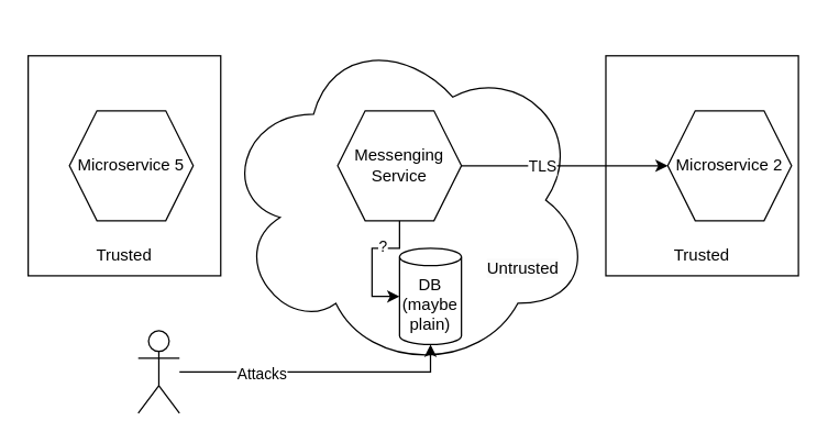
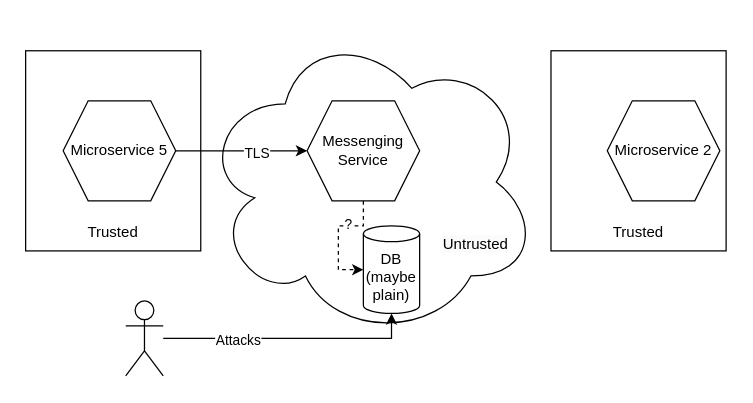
  <mxCell id="0" />
  <mxCell id="1" parent="0" />
  <mxCell id="2" value="&lt;br&gt;&lt;br&gt;&lt;br&gt;&lt;br&gt;&lt;br&gt;&lt;br&gt;&lt;br&gt;&lt;br&gt;&lt;br&gt;Trusted" style="rounded=0;whiteSpace=wrap;html=1;" vertex="1" parent="1"><mxGeometry x="440" y="40" width="140" height="160" as="geometry" /></mxCell>
  <mxCell id="3" value="&lt;br&gt;&lt;br&gt;&lt;br&gt;&lt;br&gt;&lt;br&gt;&lt;br&gt;&lt;br&gt;&lt;br&gt;&lt;br&gt;Trusted" style="rounded=0;whiteSpace=wrap;html=1;" vertex="1" parent="1"><mxGeometry x="20" y="40" width="140" height="160" as="geometry" /></mxCell>
  <mxCell id="4" value="" style="ellipse;shape=cloud;whiteSpace=wrap;html=1;" vertex="1" parent="1"><mxGeometry x="160" y="20" width="270" height="250" as="geometry" /></mxCell>
- <mxCell id="5" style="edgeStyle=orthogonalEdgeStyle;rounded=0;orthogonalLoop=1;jettySize=auto;html=1;entryX=0;entryY=0.5;entryDx=0;entryDy=0;exitX=1;exitY=0.5;exitDx=0;exitDy=0;" edge="1" parent="1" source="13" target="10"><mxGeometry relative="1" as="geometry"><Array as="points" /></mxGeometry></mxCell>
- <mxCell id="6" value="TLS" style="edgeLabel;html=1;align=center;verticalAlign=middle;resizable=0;points=[];" vertex="1" connectable="0" parent="5"><mxGeometry x="-0.23" relative="1" as="geometry"><mxPoint as="offset" /></mxGeometry></mxCell>
+ <mxCell id="7" style="edgeStyle=orthogonalEdgeStyle;rounded=0;orthogonalLoop=1;jettySize=auto;html=1;entryX=0;entryY=0.5;entryDx=0;entryDy=0;" edge="1" parent="1" source="9" target="13"><mxGeometry relative="1" as="geometry" /></mxCell>
+ <mxCell id="8" value="TLS&lt;br&gt;" style="edgeLabel;html=1;align=center;verticalAlign=middle;resizable=0;points=[];" vertex="1" connectable="0" parent="7"><mxGeometry x="0.217" y="-1" relative="1" as="geometry"><mxPoint as="offset" /></mxGeometry></mxCell>
  <mxCell id="9" value="Microservice 5" style="shape=hexagon;perimeter=hexagonPerimeter2;whiteSpace=wrap;html=1;fixedSize=1;" vertex="1" parent="1"><mxGeometry x="50" y="80" width="90" height="80" as="geometry" /></mxCell>
  <mxCell id="10" value="Microservice 2" style="shape=hexagon;perimeter=hexagonPerimeter2;whiteSpace=wrap;html=1;fixedSize=1;" vertex="1" parent="1"><mxGeometry x="485" y="80" width="90" height="80" as="geometry" /></mxCell>
- <mxCell id="11" style="edgeStyle=orthogonalEdgeStyle;rounded=0;orthogonalLoop=1;jettySize=auto;html=1;entryX=0;entryY=0.5;entryDx=0;entryDy=0;entryPerimeter=0;" edge="1" parent="1" source="13" target="14"><mxGeometry relative="1" as="geometry" /></mxCell>
+ <mxCell id="11" style="edgeStyle=orthogonalEdgeStyle;rounded=0;orthogonalLoop=1;jettySize=auto;html=1;entryX=0;entryY=0.5;entryDx=0;entryDy=0;entryPerimeter=0;dashed=1;" edge="1" parent="1" source="13" target="14"><mxGeometry relative="1" as="geometry" /></mxCell>
  <mxCell id="12" value="?" style="edgeLabel;html=1;align=center;verticalAlign=middle;resizable=0;points=[];" vertex="1" connectable="0" parent="11"><mxGeometry x="-0.295" y="-2" relative="1" as="geometry"><mxPoint as="offset" /></mxGeometry></mxCell>
  <mxCell id="13" value="Messenging&lt;br&gt;Service" style="shape=hexagon;perimeter=hexagonPerimeter2;whiteSpace=wrap;html=1;fixedSize=1;" vertex="1" parent="1"><mxGeometry x="245" y="80" width="90" height="80" as="geometry" /></mxCell>
  <mxCell id="14" value="DB&lt;br&gt;(maybe plain)" style="shape=cylinder3;whiteSpace=wrap;html=1;boundedLbl=1;backgroundOutline=1;size=6.333;" vertex="1" parent="1"><mxGeometry x="290" y="180" width="45" height="70" as="geometry" /></mxCell>
  <mxCell id="15" value="&lt;span style=&quot;color: rgb(0, 0, 0); font-family: Helvetica; font-size: 12px; font-style: normal; font-variant-ligatures: normal; font-variant-caps: normal; font-weight: 400; letter-spacing: normal; orphans: 2; text-align: center; text-indent: 0px; text-transform: none; widows: 2; word-spacing: 0px; -webkit-text-stroke-width: 0px; background-color: rgb(251, 251, 251); text-decoration-thickness: initial; text-decoration-style: initial; text-decoration-color: initial; float: none; display: inline !important;&quot;&gt;Untrusted&lt;/span&gt;" style="text;html=1;strokeColor=none;fillColor=none;align=center;verticalAlign=middle;whiteSpace=wrap;rounded=0;" vertex="1" parent="1"><mxGeometry x="350" y="180" width="60" height="30" as="geometry" /></mxCell>
  <mxCell id="16" style="edgeStyle=orthogonalEdgeStyle;rounded=0;orthogonalLoop=1;jettySize=auto;html=1;entryX=0.5;entryY=1;entryDx=0;entryDy=0;entryPerimeter=0;" edge="1" parent="1" source="18" target="14"><mxGeometry relative="1" as="geometry" /></mxCell>
  <mxCell id="17" value="Attacks" style="edgeLabel;html=1;align=center;verticalAlign=middle;resizable=0;points=[];" vertex="1" connectable="0" parent="16"><mxGeometry x="-0.421" y="-1" relative="1" as="geometry"><mxPoint as="offset" /></mxGeometry></mxCell>
  <mxCell id="18" value="" style="shape=umlActor;verticalLabelPosition=bottom;verticalAlign=top;html=1;outlineConnect=0;" vertex="1" parent="1"><mxGeometry x="100" y="240" width="30" height="60" as="geometry" /></mxCell>
